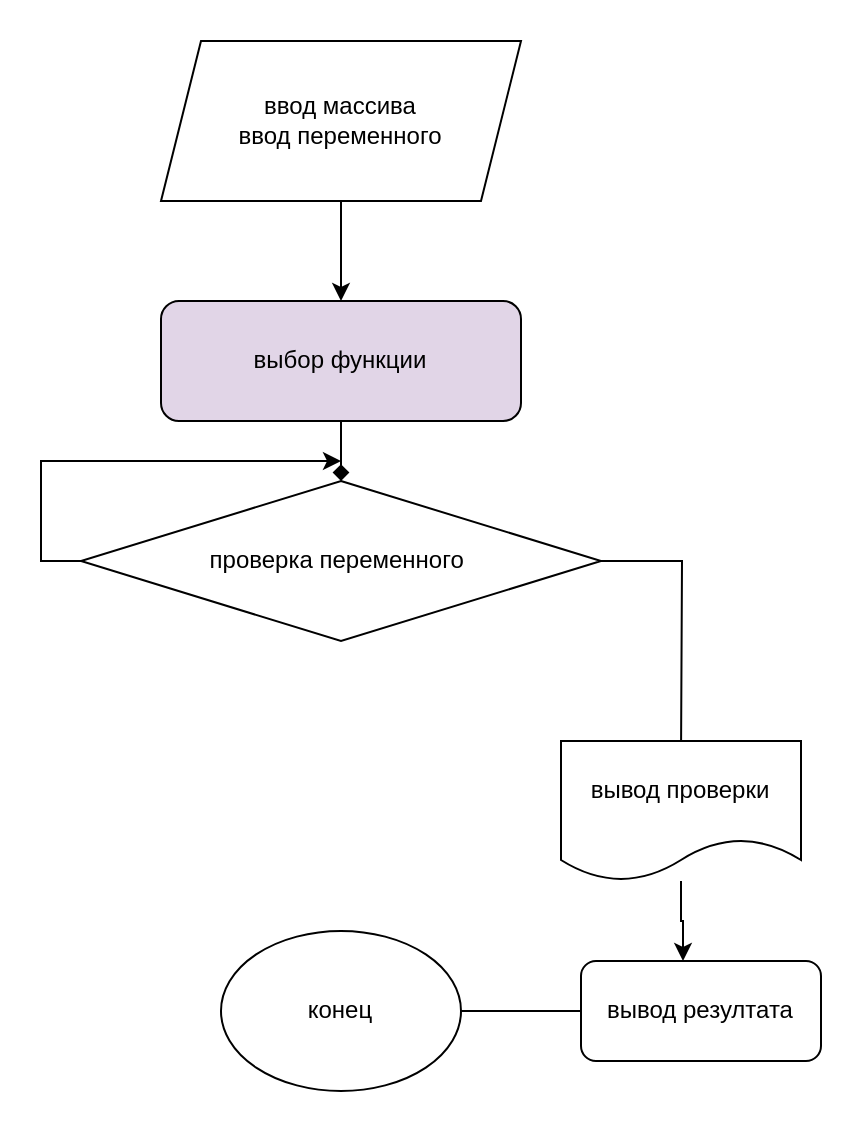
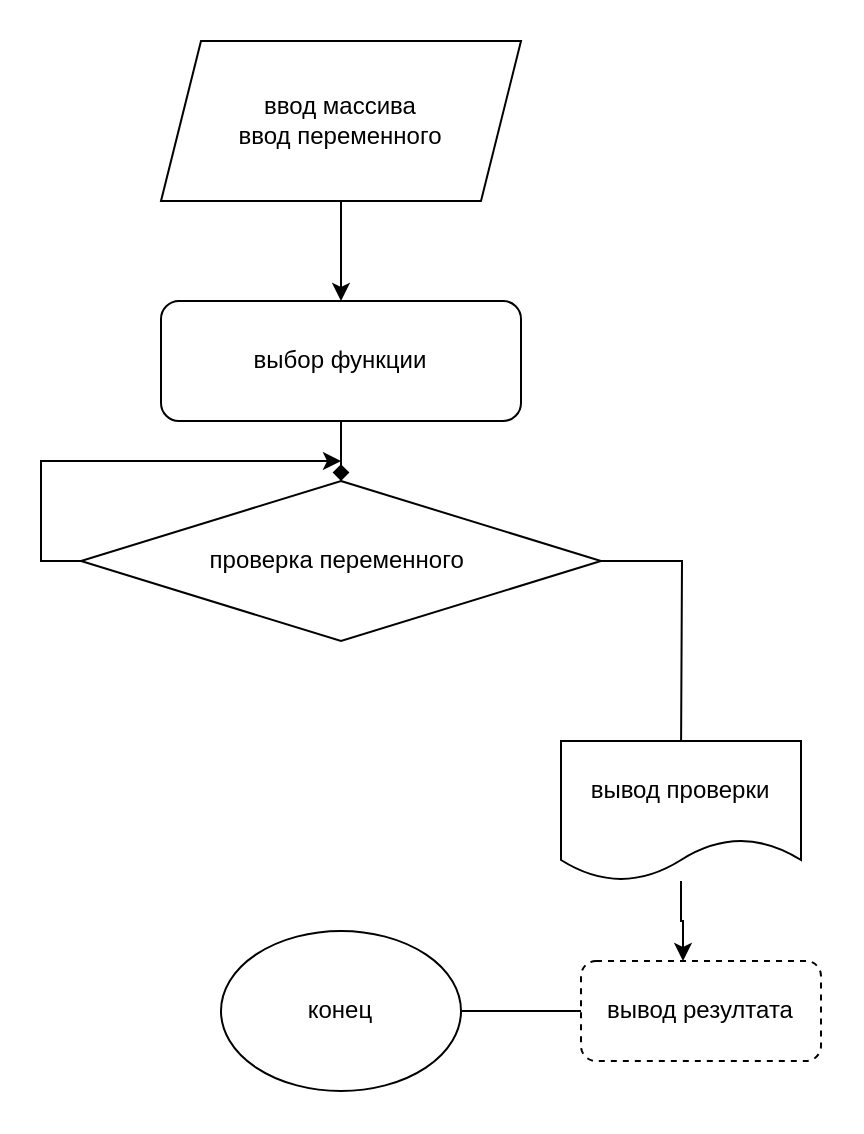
  <mxCell id="0" />
  <mxCell id="1" parent="0" />
  <mxCell id="2" style="edgeStyle=orthogonalEdgeStyle;rounded=0;orthogonalLoop=1;jettySize=auto;html=1;exitX=0.5;exitY=1;exitDx=0;exitDy=0;" edge="1" parent="1" source="3" target="8"><mxGeometry relative="1" as="geometry" /></mxCell>
  <mxCell id="3" value="ввод массива&lt;br&gt;ввод переменного" style="shape=parallelogram;perimeter=parallelogramPerimeter;whiteSpace=wrap;html=1;fixedSize=1;" vertex="1" parent="1"><mxGeometry x="80" y="20" width="180" height="80" as="geometry" /></mxCell>
  <mxCell id="4" style="edgeStyle=orthogonalEdgeStyle;rounded=0;orthogonalLoop=1;jettySize=auto;html=1;" edge="1" parent="1" source="6"><mxGeometry relative="1" as="geometry"><mxPoint x="340" y="380" as="targetPoint" /></mxGeometry></mxCell>
  <mxCell id="5" style="edgeStyle=orthogonalEdgeStyle;rounded=0;orthogonalLoop=1;jettySize=auto;html=1;" edge="1" parent="1" source="6"><mxGeometry relative="1" as="geometry"><mxPoint x="170" y="230" as="targetPoint" /><Array as="points"><mxPoint x="20" y="280" /><mxPoint x="20" y="230" /></Array></mxGeometry></mxCell>
  <mxCell id="6" value="проверка переменного&amp;nbsp;" style="rhombus;whiteSpace=wrap;html=1;" vertex="1" parent="1"><mxGeometry x="40" y="240" width="260" height="80" as="geometry" /></mxCell>
  <mxCell id="7" style="edgeStyle=orthogonalEdgeStyle;rounded=0;orthogonalLoop=1;jettySize=auto;html=1;exitX=0.5;exitY=1;exitDx=0;exitDy=0;entryX=0.5;entryY=0;entryDx=0;entryDy=0;endArrow=diamond;" edge="1" parent="1" source="8" target="6"><mxGeometry relative="1" as="geometry" /></mxCell>
- <mxCell id="8" value="выбор функции" style="rounded=1;whiteSpace=wrap;html=1;fillColor=#e1d5e7;" vertex="1" parent="1"><mxGeometry x="80" y="150" width="180" height="60" as="geometry" /></mxCell>
+ <mxCell id="8" value="выбор функции" style="rounded=1;whiteSpace=wrap;html=1;" vertex="1" parent="1"><mxGeometry x="80" y="150" width="180" height="60" as="geometry" /></mxCell>
  <mxCell id="9" style="edgeStyle=orthogonalEdgeStyle;rounded=0;orthogonalLoop=1;jettySize=auto;html=1;entryX=0.425;entryY=0;entryDx=0;entryDy=0;entryPerimeter=0;" edge="1" parent="1" source="10" target="12"><mxGeometry relative="1" as="geometry" /></mxCell>
  <mxCell id="10" value="вывод проверки" style="shape=document;whiteSpace=wrap;html=1;boundedLbl=1;" vertex="1" parent="1"><mxGeometry x="280" y="370" width="120" height="70" as="geometry" /></mxCell>
  <mxCell id="11" style="edgeStyle=orthogonalEdgeStyle;rounded=0;orthogonalLoop=1;jettySize=auto;html=1;exitX=0;exitY=0.5;exitDx=0;exitDy=0;" edge="1" parent="1" source="12"><mxGeometry relative="1" as="geometry"><mxPoint x="220" y="505" as="targetPoint" /></mxGeometry></mxCell>
- <mxCell id="12" value="вывод резултата" style="rounded=1;whiteSpace=wrap;html=1;" vertex="1" parent="1"><mxGeometry x="290" y="480" width="120" height="50" as="geometry" /></mxCell>
+ <mxCell id="12" value="вывод резултата" style="rounded=1;whiteSpace=wrap;html=1;dashed=1;" vertex="1" parent="1"><mxGeometry x="290" y="480" width="120" height="50" as="geometry" /></mxCell>
  <mxCell id="13" value="конец" style="ellipse;whiteSpace=wrap;html=1;" vertex="1" parent="1"><mxGeometry x="110" y="465" width="120" height="80" as="geometry" /></mxCell>
